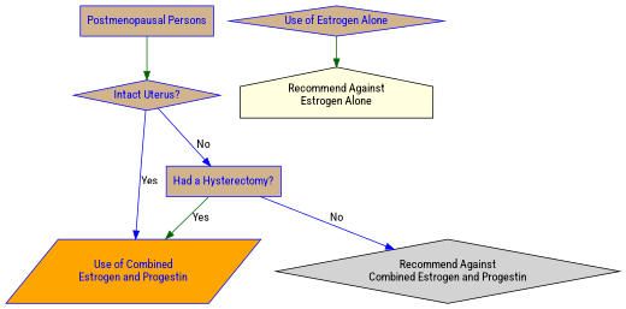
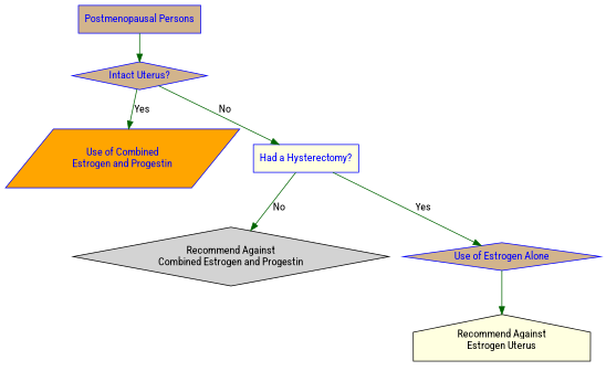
  digraph {
    fontname="Roboto Condensed"
    rankdir=TB
    node [color=blue fillcolor=tan fontcolor=blue fontname="Roboto Condensed" shape=diamond style=filled]
    edge [color=darkgreen fontname="Roboto Condensed"]
    n1 [label="Postmenopausal Persons" shape=box]
    n2 [label="Intact Uterus?"]
    n3 [fillcolor=orange label="Use of Combined\nEstrogen and Progestin" shape=parallelogram]
-   n4 [label="Had a Hysterectomy?" shape=box]
+   n4 [fillcolor=lightyellow label="Had a Hysterectomy?" shape=box]
    n5 [color=black fillcolor=lightgrey fontcolor=black label="Recommend Against\nCombined Estrogen and Progestin"]
    n6 [label="Use of Estrogen Alone"]
-   n7 [color=black fillcolor=lightyellow fontcolor=black label="Recommend Against\nEstrogen Alone" shape=house]
+   n7 [color=black fillcolor=lightyellow fontcolor=black label="Recommend Against\nEstrogen Uterus" shape=house]
    n1 -> n2
-   n2 -> n3 [color=blue label=Yes]
-   n2 -> n4 [color=blue label=No]
-   n4 -> n5 [color=blue label=No]
-   n4 -> n3 [label=Yes]
+   n2 -> n3 [label=Yes]
+   n2 -> n4 [label=No]
+   n4 -> n5 [label=No]
+   n4 -> n6 [label=Yes]
    n6 -> n7
  }
